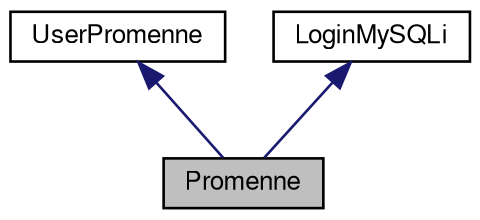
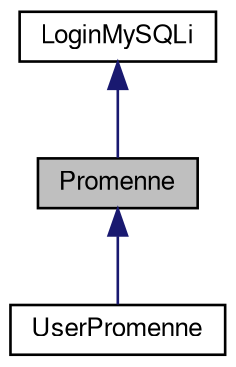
  digraph {
    node [color=black fontname=FreeSans fontsize=10 shape=record]
    edge [color=midnightblue dir=back fontname=FreeSans fontsize=10 labelfontname=FreeSans labelfontsize=10 style=solid]
    n1 [fillcolor=grey75 fontcolor=black height=0.2 label=Promenne style=filled width=0.4]
    n2 [height=0.2 label=UserPromenne width=0.4]
    n3 [height=0.2 label=LoginMySQLi width=0.4]
-   n2 -> n1
+   n1 -> n2
    n3 -> n1
  }
